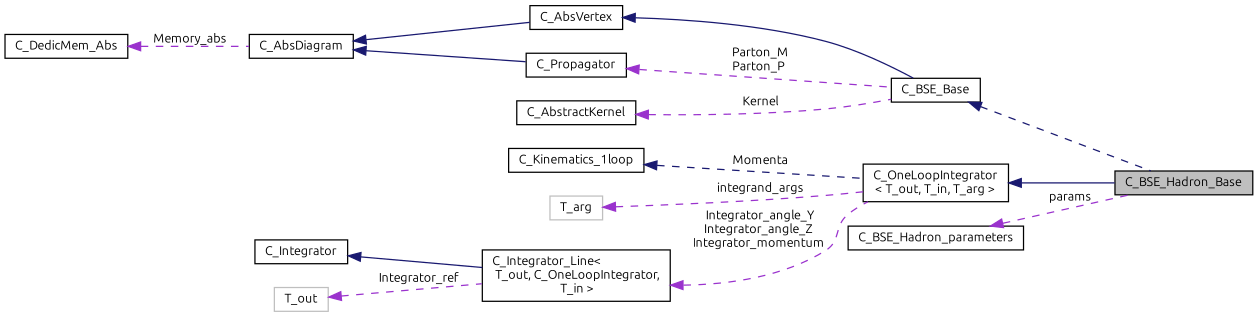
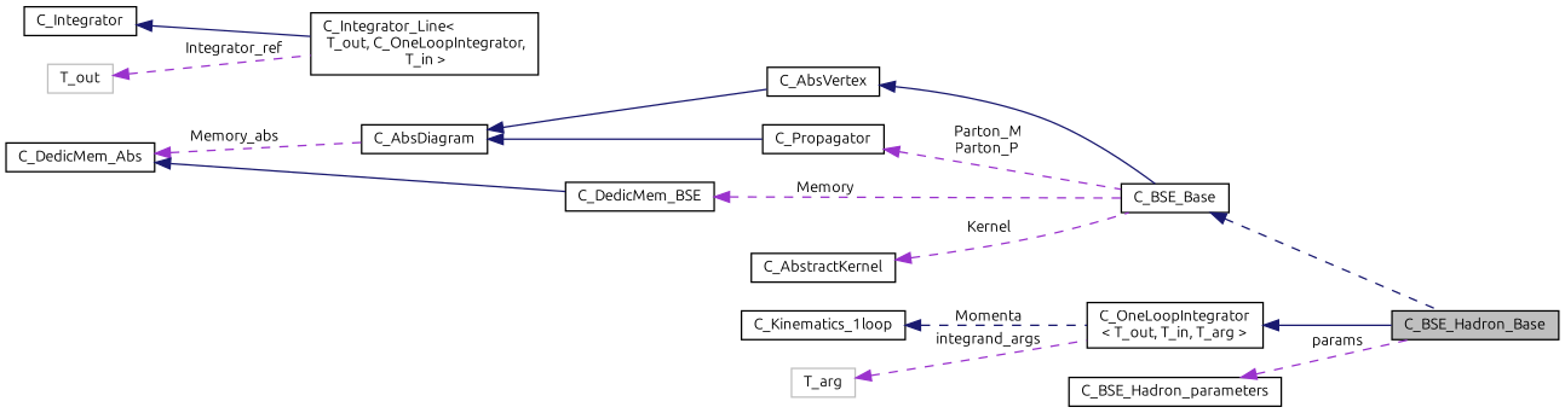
  digraph {
    fontname=Ubuntu
    rankdir=LR
    node [color=black fillcolor=white fontname=Ubuntu fontsize=10 shape=record style=filled]
    edge [color=midnightblue dir=back fontname=Ubuntu fontsize=10 labelfontname=Helvetica labelfontsize=10 style=dashed]
    n1 [fillcolor=grey75 fontcolor=black height=0.2 label=C_BSE_Hadron_Base width=0.4]
    n2 [height=0.2 label=C_BSE_Base width=0.4]
    n3 [height=0.2 label=C_AbsVertex width=0.4]
    n4 [height=0.2 label=C_AbsDiagram width=0.4]
    n5 [height=0.2 label=C_Propagator width=0.4]
    n6 [height=0.2 label=C_AbstractKernel width=0.4]
    n7 [height=0.2 label=C_DedicMem_Abs width=0.4]
+   n8 [height=0.2 label=C_DedicMem_BSE width=0.4]
    n9 [height=0.2 label="C_OneLoopIntegrator\l\< T_out, T_in, T_arg \>" width=0.4]
    n10 [height=0.2 label=C_Kinematics_1loop width=0.4]
    n11 [color=grey75 height=0.2 label=T_arg width=0.4]
    n12 [height=0.2 label="C_Integrator_Line\<\l T_out, C_OneLoopIntegrator,\l T_in \>" width=0.4]
    n13 [height=0.2 label=C_Integrator width=0.4]
    n14 [color=grey75 height=0.2 label=T_out width=0.4]
    n15 [height=0.2 label=C_BSE_Hadron_parameters width=0.4]
    n2 -> n1
    n3 -> n2 [style=solid]
    n4 -> n3 [style=solid]
    n4 -> n5 [style=solid]
    n5 -> n2 [color=darkorchid3 label=" Parton_M\nParton_P"]
    n6 -> n2 [color=darkorchid3 label=" Kernel"]
    n7 -> n4 [color=darkorchid3 label=" Memory_abs"]
+   n7 -> n8 [style=solid]
+   n8 -> n2 [color=darkorchid3 label=" Memory"]
    n9 -> n1 [style=solid]
    n10 -> n9 [label=" Momenta"]
    n11 -> n9 [color=darkorchid3 label=" integrand_args"]
-   n12 -> n9 [color=darkorchid3 label=" Integrator_angle_Y\nIntegrator_angle_Z\nIntegrator_momentum"]
    n13 -> n12 [style=solid]
    n14 -> n12 [color=darkorchid3 label=" Integrator_ref"]
    n15 -> n1 [color=darkorchid3 label=" params"]
  }
